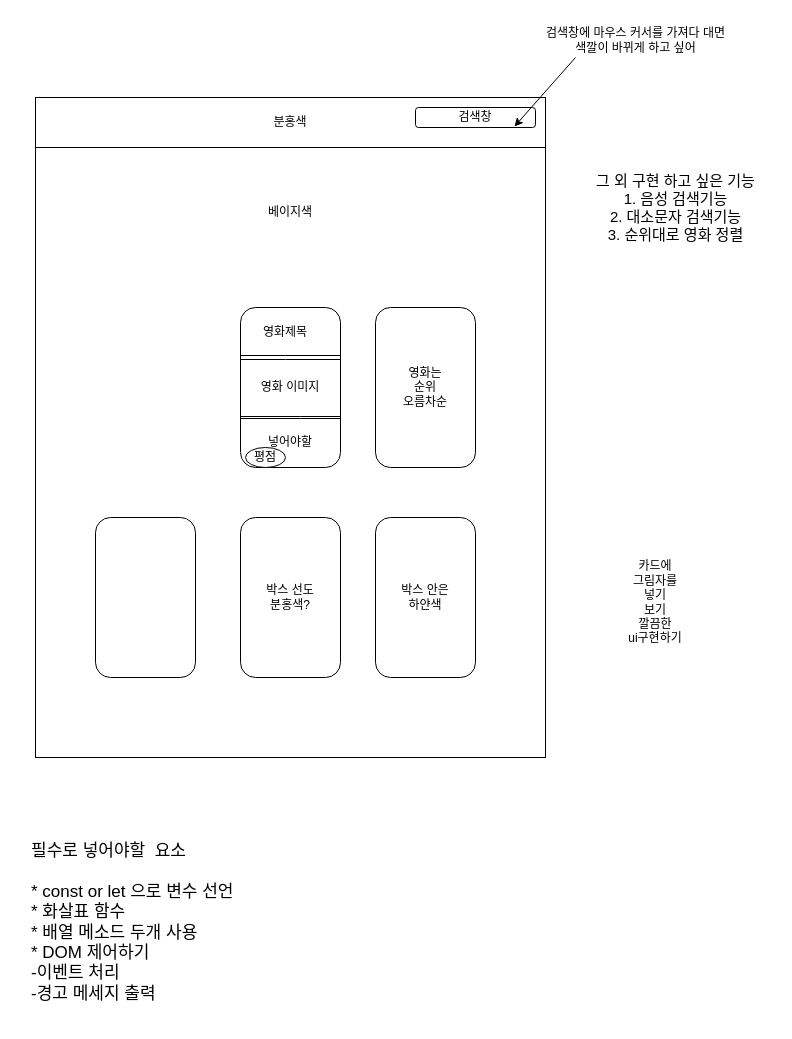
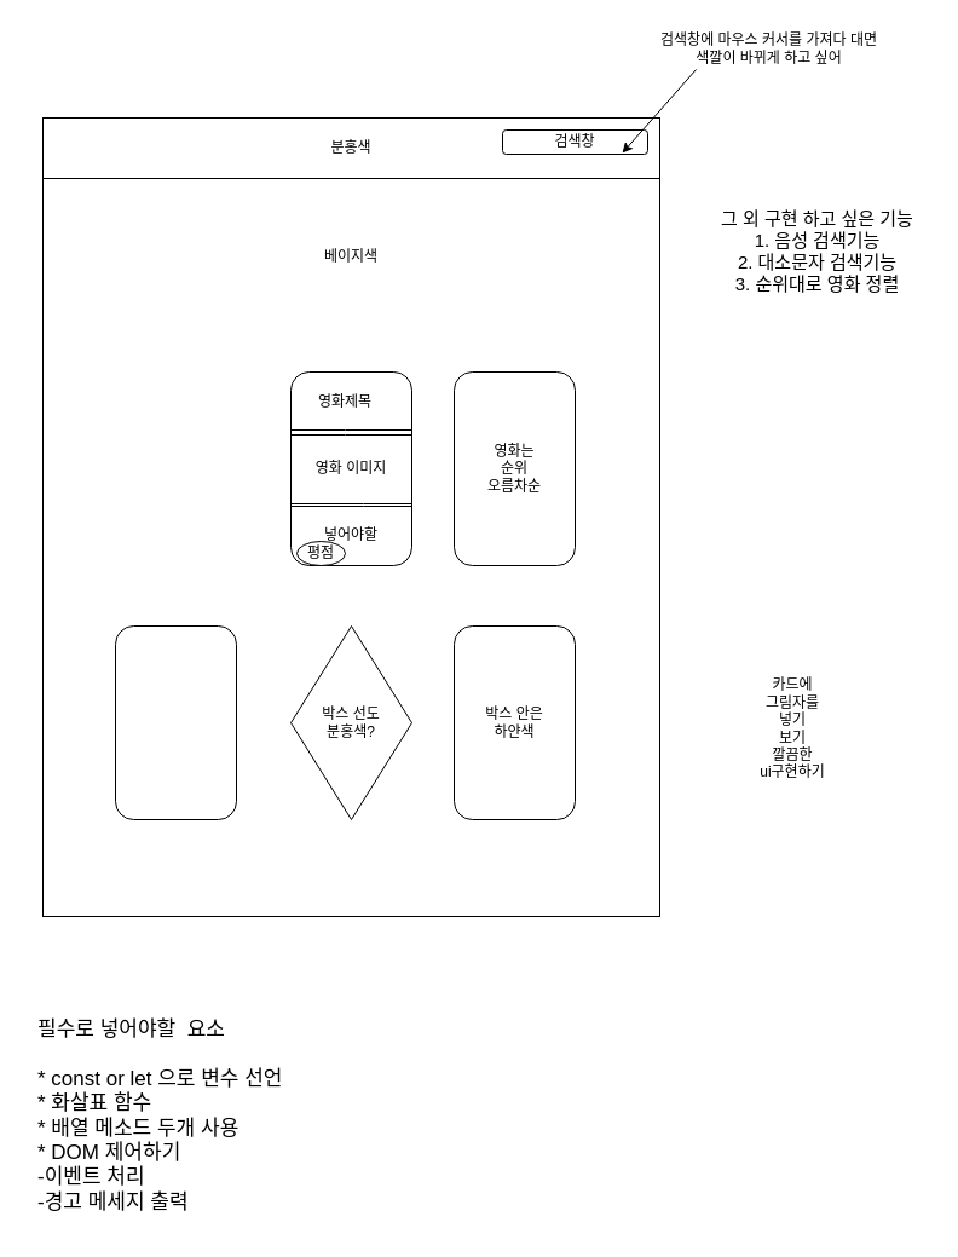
  <mxCell id="0" />
  <mxCell id="1" parent="0" />
  <mxCell id="2" value="" style="rounded=0;whiteSpace=wrap;html=1;" parent="1" vertex="1"><mxGeometry x="35" y="97" width="510" height="660" as="geometry" /></mxCell>
  <mxCell id="3" value="영화 이미지" style="rounded=1;whiteSpace=wrap;html=1;" parent="1" vertex="1"><mxGeometry x="240" y="307" width="100" height="160" as="geometry" /></mxCell>
  <mxCell id="4" value="영화는&lt;br&gt;순위&lt;br&gt;오름차순" style="rounded=1;whiteSpace=wrap;html=1;" parent="1" vertex="1"><mxGeometry x="375" y="307" width="100" height="160" as="geometry" /></mxCell>
  <mxCell id="5" value="" style="rounded=1;whiteSpace=wrap;html=1;" parent="1" vertex="1"><mxGeometry x="95" y="517" width="100" height="160" as="geometry" /></mxCell>
- <mxCell id="6" value="박스 선도&lt;br&gt;분홍색?" style="rounded=1;whiteSpace=wrap;html=1;" parent="1" vertex="1"><mxGeometry x="240" y="517" width="100" height="160" as="geometry" /></mxCell>
+ <mxCell id="6" value="박스 선도&lt;br&gt;분홍색?" style="rhombus;whiteSpace=wrap;html=1;" parent="1" vertex="1"><mxGeometry x="240" y="517" width="100" height="160" as="geometry" /></mxCell>
  <mxCell id="7" value="박스 안은&lt;br&gt;하얀색" style="rounded=1;whiteSpace=wrap;html=1;" parent="1" vertex="1"><mxGeometry x="375" y="517" width="100" height="160" as="geometry" /></mxCell>
  <mxCell id="8" value="분홍색" style="rounded=0;whiteSpace=wrap;html=1;" parent="1" vertex="1"><mxGeometry x="35" y="97" width="510" height="50" as="geometry" /></mxCell>
  <mxCell id="9" value="검색창" style="rounded=1;whiteSpace=wrap;html=1;" parent="1" vertex="1"><mxGeometry x="415" y="107" width="120" height="20" as="geometry" /></mxCell>
  <mxCell id="10" value="" style="shape=link;html=1;rounded=0;width=-2;" parent="1" edge="1"><mxGeometry width="100" relative="1" as="geometry"><mxPoint x="240" y="417" as="sourcePoint" /><mxPoint x="340" y="417" as="targetPoint" /><Array as="points"><mxPoint x="300" y="417" /></Array></mxGeometry></mxCell>
  <mxCell id="11" value="그 외 구현 하고 싶은 기능&lt;br style=&quot;font-size: 15px;&quot;&gt;1. 음성 검색기능&lt;br style=&quot;font-size: 15px;&quot;&gt;2. 대소문자 검색기능&lt;br style=&quot;font-size: 15px;&quot;&gt;3. 순위대로 영화 정렬" style="text;html=1;align=center;verticalAlign=middle;resizable=0;points=[];autosize=1;strokeColor=none;fillColor=none;fontSize=15;" parent="1" vertex="1"><mxGeometry x="580" y="162" width="190" height="90" as="geometry" /></mxCell>
  <mxCell id="12" value="필수로 넣어야할&amp;nbsp; 요소&lt;br&gt;&lt;br style=&quot;font-size: 17px;&quot;&gt;* const or let 으로 변수 선언&lt;br style=&quot;font-size: 17px;&quot;&gt;* 화살표 함수&lt;br style=&quot;font-size: 17px;&quot;&gt;* 배열 메소드 두개 사용&lt;br style=&quot;font-size: 17px;&quot;&gt;* DOM 제어하기&lt;br style=&quot;font-size: 17px;&quot;&gt;-이벤트 처리&amp;nbsp;&lt;br style=&quot;font-size: 17px;&quot;&gt;-경고 메세지 출력" style="text;html=1;align=left;verticalAlign=middle;resizable=0;points=[];autosize=1;strokeColor=none;fillColor=none;spacing=11;fontSize=17;" parent="1" vertex="1"><mxGeometry x="20" y="827" width="250" height="190" as="geometry" /></mxCell>
  <mxCell id="13" value="넣어야할" style="text;html=1;strokeColor=none;fillColor=none;align=center;verticalAlign=middle;whiteSpace=wrap;rounded=0;" parent="1" vertex="1"><mxGeometry x="260" y="427" width="60" height="30" as="geometry" /></mxCell>
  <mxCell id="14" value="" style="endArrow=classic;html=1;rounded=0;entryX=0.825;entryY=0.95;entryDx=0;entryDy=0;entryPerimeter=0;" edge="1" parent="1" target="9"><mxGeometry width="50" height="50" relative="1" as="geometry"><mxPoint x="575" y="57" as="sourcePoint" /><mxPoint x="625" y="7" as="targetPoint" /></mxGeometry></mxCell>
  <mxCell id="15" value="검색창에 마우스 커서를 가져다 대면&lt;br&gt;색깔이 바뀌게 하고 싶어" style="text;html=1;align=center;verticalAlign=middle;resizable=0;points=[];autosize=1;strokeColor=none;fillColor=none;" vertex="1" parent="1"><mxGeometry x="525" y="20" width="220" height="40" as="geometry" /></mxCell>
  <mxCell id="16" value="평점" style="ellipse;whiteSpace=wrap;html=1;" vertex="1" parent="1"><mxGeometry x="245" y="447" width="40" height="20" as="geometry" /></mxCell>
  <mxCell id="17" value="" style="shape=link;html=1;rounded=0;" edge="1" parent="1"><mxGeometry width="100" relative="1" as="geometry"><mxPoint x="240" y="357" as="sourcePoint" /><mxPoint x="340" y="357" as="targetPoint" /><Array as="points"><mxPoint x="285" y="357" /></Array></mxGeometry></mxCell>
  <mxCell id="18" value="영화제목" style="text;html=1;strokeColor=none;fillColor=none;align=center;verticalAlign=middle;whiteSpace=wrap;rounded=0;" vertex="1" parent="1"><mxGeometry x="255" y="317" width="60" height="30" as="geometry" /></mxCell>
  <mxCell id="19" value="카드에&lt;br&gt;그림자를 넣기&lt;br&gt;보기&lt;br&gt;깔끔한&lt;br&gt;ui구현하기&lt;br&gt;" style="text;html=1;strokeColor=none;fillColor=none;align=center;verticalAlign=middle;whiteSpace=wrap;rounded=0;" vertex="1" parent="1"><mxGeometry x="625" y="587" width="60" height="30" as="geometry" /></mxCell>
  <mxCell id="20" value="베이지색" style="text;html=1;strokeColor=none;fillColor=none;align=center;verticalAlign=middle;whiteSpace=wrap;rounded=0;" vertex="1" parent="1"><mxGeometry x="260" y="197" width="60" height="30" as="geometry" /></mxCell>
